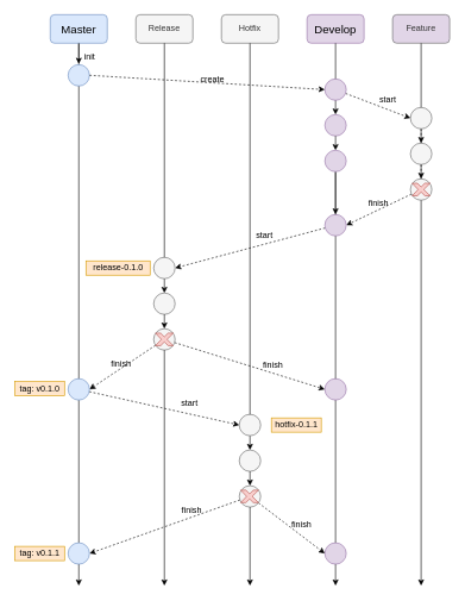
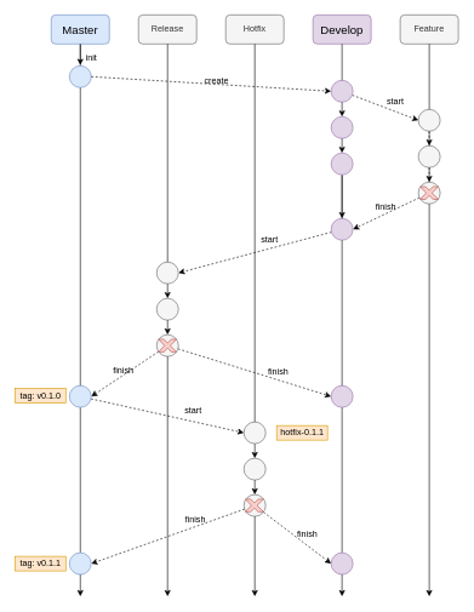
  <mxCell id="0" />
  <mxCell id="1" parent="0" />
  <mxCell id="2" value="" style="endArrow=none;html=1;startArrow=classic;startFill=1;entryX=0.5;entryY=1;entryDx=0;entryDy=0;" edge="1" parent="1" target="63"><mxGeometry width="50" height="50" relative="1" as="geometry"><mxPoint x="470" y="820" as="sourcePoint" /><mxPoint x="470" y="190" as="targetPoint" /></mxGeometry></mxCell>
  <mxCell id="3" style="edgeStyle=none;rounded=0;orthogonalLoop=1;jettySize=auto;html=1;entryX=0;entryY=0.95;entryDx=0;entryDy=0;entryPerimeter=0;dashed=0;startArrow=none;startFill=0;" parent="1" source="4" target="14" edge="1"><mxGeometry relative="1" as="geometry" /></mxCell>
  <mxCell id="4" value="Master" style="rounded=1;whiteSpace=wrap;html=1;fillColor=#dae8fc;strokeColor=#6c8ebf;fontSize=16;" parent="1" vertex="1"><mxGeometry x="70" y="20" width="80" height="40" as="geometry" /></mxCell>
  <mxCell id="5" value="" style="endArrow=none;html=1;startArrow=classic;startFill=1;" parent="1" edge="1"><mxGeometry width="50" height="50" relative="1" as="geometry"><mxPoint x="110" y="820" as="sourcePoint" /><mxPoint x="110" y="60" as="targetPoint" /></mxGeometry></mxCell>
  <mxCell id="6" value="Release" style="rounded=1;whiteSpace=wrap;html=1;fillColor=#f5f5f5;strokeColor=#666666;fontColor=#333333;fontSize=12;" parent="1" vertex="1"><mxGeometry x="190" y="20" width="80" height="40" as="geometry" /></mxCell>
  <mxCell id="7" value="" style="endArrow=none;html=1;startArrow=classic;startFill=1;" parent="1" source="32" edge="1"><mxGeometry width="50" height="50" relative="1" as="geometry"><mxPoint x="230" y="740" as="sourcePoint" /><mxPoint x="230" y="60" as="targetPoint" /></mxGeometry></mxCell>
  <mxCell id="8" value="Hotfix" style="rounded=1;whiteSpace=wrap;html=1;fillColor=#f5f5f5;strokeColor=#666666;fontColor=#333333;fontSize=12;" parent="1" vertex="1"><mxGeometry x="310" y="20" width="80" height="40" as="geometry" /></mxCell>
  <mxCell id="9" value="" style="endArrow=none;html=1;startArrow=classic;startFill=1;" parent="1" source="47" edge="1"><mxGeometry width="50" height="50" relative="1" as="geometry"><mxPoint x="350" y="740" as="sourcePoint" /><mxPoint x="350" y="60" as="targetPoint" /></mxGeometry></mxCell>
  <mxCell id="10" value="Develop" style="rounded=1;whiteSpace=wrap;html=1;fillColor=#e1d5e7;strokeColor=#9673a6;fontSize=16;" parent="1" vertex="1"><mxGeometry x="430" y="20" width="80" height="40" as="geometry" /></mxCell>
- <mxCell id="11" value="Feature" style="rounded=1;whiteSpace=wrap;html=1;fillColor=#e1d5e7;strokeColor=#666666;fontColor=#333333;fontSize=12;" parent="1" vertex="1"><mxGeometry x="550" y="20" width="80" height="40" as="geometry" /></mxCell>
+ <mxCell id="11" value="Feature" style="rounded=1;whiteSpace=wrap;html=1;fillColor=#f5f5f5;strokeColor=#666666;fontColor=#333333;fontSize=12;" parent="1" vertex="1"><mxGeometry x="550" y="20" width="80" height="40" as="geometry" /></mxCell>
  <mxCell id="12" value="" style="endArrow=none;html=1;startArrow=classic;startFill=1;" parent="1" edge="1"><mxGeometry width="50" height="50" relative="1" as="geometry"><mxPoint x="590" y="820" as="sourcePoint" /><mxPoint x="590" y="60" as="targetPoint" /></mxGeometry></mxCell>
  <mxCell id="13" value="" style="ellipse;whiteSpace=wrap;html=1;fillColor=#dae8fc;strokeColor=#6c8ebf;" parent="1" vertex="1"><mxGeometry x="95" y="90" width="30" height="30" as="geometry" /></mxCell>
  <mxCell id="14" value="init" style="text;html=1;align=center;verticalAlign=middle;resizable=0;points=[];;autosize=1;" parent="1" vertex="1"><mxGeometry x="110" y="70" width="30" height="20" as="geometry" /></mxCell>
  <mxCell id="15" value="" style="endArrow=classic;html=1;entryX=0;entryY=0.5;entryDx=0;entryDy=0;dashed=1;" parent="1" target="21" edge="1"><mxGeometry width="50" height="50" relative="1" as="geometry"><mxPoint x="125" y="105" as="sourcePoint" /><mxPoint x="175" y="55" as="targetPoint" /></mxGeometry></mxCell>
  <mxCell id="16" value="" style="endArrow=none;html=1;startArrow=classic;startFill=1;entryX=0.5;entryY=1;entryDx=0;entryDy=0;" parent="1" target="10" edge="1" source="60"><mxGeometry width="50" height="50" relative="1" as="geometry"><mxPoint x="470" y="820" as="sourcePoint" /><mxPoint x="470" y="60" as="targetPoint" /></mxGeometry></mxCell>
  <mxCell id="17" value="create" style="text;html=1;align=center;verticalAlign=middle;resizable=0;points=[];;autosize=1;" parent="1" vertex="1"><mxGeometry x="272" y="101" width="50" height="20" as="geometry" /></mxCell>
  <mxCell id="18" style="edgeStyle=none;rounded=0;orthogonalLoop=1;jettySize=auto;html=1;dashed=1;startArrow=none;startFill=0;" parent="1" source="19" target="24" edge="1"><mxGeometry relative="1" as="geometry" /></mxCell>
  <mxCell id="19" value="" style="ellipse;whiteSpace=wrap;html=1;fillColor=#f5f5f5;strokeColor=#666666;fontColor=#333333;" parent="1" vertex="1"><mxGeometry x="575" y="150" width="30" height="30" as="geometry" /></mxCell>
  <mxCell id="20" style="rounded=0;orthogonalLoop=1;jettySize=auto;html=1;entryX=0;entryY=0.5;entryDx=0;entryDy=0;dashed=1;startArrow=none;startFill=0;" parent="1" source="21" target="19" edge="1"><mxGeometry relative="1" as="geometry" /></mxCell>
  <mxCell id="21" value="" style="ellipse;whiteSpace=wrap;html=1;fillColor=#e1d5e7;strokeColor=#9673a6;" parent="1" vertex="1"><mxGeometry x="455" y="110" width="30" height="30" as="geometry" /></mxCell>
  <mxCell id="22" value="start" style="text;html=1;align=center;verticalAlign=middle;resizable=0;points=[];;autosize=1;" parent="1" vertex="1"><mxGeometry x="523" y="129" width="40" height="20" as="geometry" /></mxCell>
  <mxCell id="23" style="edgeStyle=none;rounded=0;orthogonalLoop=1;jettySize=auto;html=1;dashed=1;startArrow=none;startFill=0;" parent="1" source="24" target="26" edge="1"><mxGeometry relative="1" as="geometry" /></mxCell>
  <mxCell id="24" value="" style="ellipse;whiteSpace=wrap;html=1;fillColor=#f5f5f5;strokeColor=#666666;fontColor=#333333;" parent="1" vertex="1"><mxGeometry x="575" y="200" width="30" height="30" as="geometry" /></mxCell>
  <mxCell id="25" style="edgeStyle=none;rounded=0;orthogonalLoop=1;jettySize=auto;html=1;entryX=1;entryY=0.5;entryDx=0;entryDy=0;dashed=1;startArrow=none;startFill=0;" parent="1" source="26" target="64" edge="1"><mxGeometry relative="1" as="geometry" /></mxCell>
  <mxCell id="26" value="" style="ellipse;whiteSpace=wrap;html=1;fillColor=#f5f5f5;strokeColor=#666666;fontColor=#333333;" parent="1" vertex="1"><mxGeometry x="575" y="250" width="30" height="30" as="geometry" /></mxCell>
  <mxCell id="27" style="edgeStyle=none;rounded=0;orthogonalLoop=1;jettySize=auto;html=1;entryX=1;entryY=0.5;entryDx=0;entryDy=0;dashed=1;startArrow=none;startFill=0;" parent="1" source="64" target="30" edge="1"><mxGeometry relative="1" as="geometry" /></mxCell>
  <mxCell id="28" value="" style="verticalLabelPosition=bottom;verticalAlign=top;html=1;shape=mxgraph.basic.x;fillColor=#f8cecc;strokeColor=#b85450;" parent="1" vertex="1"><mxGeometry x="577.5" y="256.25" width="25" height="17.5" as="geometry" /></mxCell>
  <mxCell id="29" value="finish" style="text;html=1;align=center;verticalAlign=middle;resizable=0;points=[];;autosize=1;" parent="1" vertex="1"><mxGeometry x="510" y="273.75" width="40" height="20" as="geometry" /></mxCell>
  <mxCell id="30" value="" style="ellipse;whiteSpace=wrap;html=1;fillColor=#f5f5f5;strokeColor=#666666;fontColor=#333333;" parent="1" vertex="1"><mxGeometry x="215" y="360" width="30" height="30" as="geometry" /></mxCell>
  <mxCell id="31" value="start" style="text;html=1;align=center;verticalAlign=middle;resizable=0;points=[];;autosize=1;" parent="1" vertex="1"><mxGeometry x="350" y="320" width="40" height="20" as="geometry" /></mxCell>
  <mxCell id="32" value="" style="ellipse;whiteSpace=wrap;html=1;fillColor=#f5f5f5;strokeColor=#666666;fontColor=#333333;" parent="1" vertex="1"><mxGeometry x="215" y="410" width="30" height="30" as="geometry" /></mxCell>
  <mxCell id="33" value="" style="endArrow=none;html=1;startArrow=classic;startFill=1;" parent="1" source="36" target="32" edge="1"><mxGeometry width="50" height="50" relative="1" as="geometry"><mxPoint x="230" y="740" as="sourcePoint" /><mxPoint x="230" y="60" as="targetPoint" /></mxGeometry></mxCell>
  <mxCell id="34" style="edgeStyle=none;rounded=0;orthogonalLoop=1;jettySize=auto;html=1;entryX=1;entryY=0.5;entryDx=0;entryDy=0;dashed=1;startArrow=none;startFill=0;" parent="1" source="36" target="40" edge="1"><mxGeometry relative="1" as="geometry" /></mxCell>
  <mxCell id="35" style="edgeStyle=none;rounded=0;orthogonalLoop=1;jettySize=auto;html=1;entryX=0;entryY=0.5;entryDx=0;entryDy=0;dashed=1;startArrow=none;startFill=0;" parent="1" source="36" target="41" edge="1"><mxGeometry relative="1" as="geometry" /></mxCell>
  <mxCell id="36" value="" style="ellipse;whiteSpace=wrap;html=1;fillColor=#f5f5f5;strokeColor=#666666;fontColor=#333333;" parent="1" vertex="1"><mxGeometry x="215" y="460" width="30" height="30" as="geometry" /></mxCell>
  <mxCell id="37" value="" style="endArrow=none;html=1;startArrow=classic;startFill=1;" parent="1" target="36" edge="1"><mxGeometry width="50" height="50" relative="1" as="geometry"><mxPoint x="230" y="820" as="sourcePoint" /><mxPoint x="230" y="440" as="targetPoint" /></mxGeometry></mxCell>
- <mxCell id="38" value="release-0.1.0" style="text;html=1;align=center;verticalAlign=middle;resizable=0;points=[];;autosize=1;fillColor=#ffe6cc;strokeColor=#d79b00;" parent="1" vertex="1"><mxGeometry x="120" y="365" width="90" height="20" as="geometry" /></mxCell>
  <mxCell id="39" style="edgeStyle=none;rounded=0;orthogonalLoop=1;jettySize=auto;html=1;entryX=0;entryY=0.5;entryDx=0;entryDy=0;dashed=1;startArrow=none;startFill=0;" parent="1" source="40" target="45" edge="1"><mxGeometry relative="1" as="geometry" /></mxCell>
  <mxCell id="40" value="" style="ellipse;whiteSpace=wrap;html=1;fillColor=#dae8fc;strokeColor=#6c8ebf;" parent="1" vertex="1"><mxGeometry x="95" y="530" width="30" height="30" as="geometry" /></mxCell>
  <mxCell id="41" value="" style="ellipse;whiteSpace=wrap;html=1;fillColor=#e1d5e7;strokeColor=#9673a6;" parent="1" vertex="1"><mxGeometry x="455" y="530" width="30" height="30" as="geometry" /></mxCell>
  <mxCell id="42" value="finish" style="text;html=1;align=center;verticalAlign=middle;resizable=0;points=[];;autosize=1;" parent="1" vertex="1"><mxGeometry x="149" y="499" width="40" height="20" as="geometry" /></mxCell>
  <mxCell id="43" value="finish" style="text;html=1;align=center;verticalAlign=middle;resizable=0;points=[];;autosize=1;" parent="1" vertex="1"><mxGeometry x="362" y="501" width="40" height="20" as="geometry" /></mxCell>
  <mxCell id="44" value="" style="verticalLabelPosition=bottom;verticalAlign=top;html=1;shape=mxgraph.basic.x;fillColor=#f8cecc;strokeColor=#b85450;" parent="1" vertex="1"><mxGeometry x="217.5" y="466.25" width="25" height="17.5" as="geometry" /></mxCell>
  <mxCell id="45" value="" style="ellipse;whiteSpace=wrap;html=1;fillColor=#f5f5f5;strokeColor=#666666;fontColor=#333333;" parent="1" vertex="1"><mxGeometry x="335" y="580" width="30" height="30" as="geometry" /></mxCell>
  <mxCell id="46" value="start" style="text;html=1;align=center;verticalAlign=middle;resizable=0;points=[];;autosize=1;" parent="1" vertex="1"><mxGeometry x="245" y="554" width="40" height="20" as="geometry" /></mxCell>
  <mxCell id="47" value="" style="ellipse;whiteSpace=wrap;html=1;fillColor=#f5f5f5;strokeColor=#666666;fontColor=#333333;" parent="1" vertex="1"><mxGeometry x="335" y="630" width="30" height="30" as="geometry" /></mxCell>
  <mxCell id="48" value="" style="endArrow=none;html=1;startArrow=classic;startFill=1;" parent="1" source="51" target="47" edge="1"><mxGeometry width="50" height="50" relative="1" as="geometry"><mxPoint x="350" y="740" as="sourcePoint" /><mxPoint x="350" y="60" as="targetPoint" /></mxGeometry></mxCell>
  <mxCell id="49" style="edgeStyle=none;rounded=0;orthogonalLoop=1;jettySize=auto;html=1;entryX=1;entryY=0.5;entryDx=0;entryDy=0;dashed=1;startArrow=none;startFill=0;" parent="1" source="51" target="55" edge="1"><mxGeometry relative="1" as="geometry" /></mxCell>
  <mxCell id="50" style="edgeStyle=none;rounded=0;orthogonalLoop=1;jettySize=auto;html=1;entryX=0;entryY=0.5;entryDx=0;entryDy=0;dashed=1;startArrow=none;startFill=0;" parent="1" source="51" target="54" edge="1"><mxGeometry relative="1" as="geometry" /></mxCell>
  <mxCell id="51" value="" style="ellipse;whiteSpace=wrap;html=1;fillColor=#f5f5f5;strokeColor=#666666;fontColor=#333333;" parent="1" vertex="1"><mxGeometry x="335" y="680" width="30" height="30" as="geometry" /></mxCell>
  <mxCell id="52" value="" style="endArrow=none;html=1;startArrow=classic;startFill=1;" parent="1" target="51" edge="1"><mxGeometry width="50" height="50" relative="1" as="geometry"><mxPoint x="350" y="820" as="sourcePoint" /><mxPoint x="350" y="660" as="targetPoint" /></mxGeometry></mxCell>
  <mxCell id="53" value="tag: v0.1.0" style="text;html=1;align=center;verticalAlign=middle;resizable=0;points=[];;autosize=1;fillColor=#ffe6cc;strokeColor=#d79b00;" parent="1" vertex="1"><mxGeometry x="20" y="534" width="70" height="20" as="geometry" /></mxCell>
  <mxCell id="54" value="" style="ellipse;whiteSpace=wrap;html=1;fillColor=#e1d5e7;strokeColor=#9673a6;" parent="1" vertex="1"><mxGeometry x="455" y="760" width="30" height="30" as="geometry" /></mxCell>
  <mxCell id="55" value="" style="ellipse;whiteSpace=wrap;html=1;fillColor=#dae8fc;strokeColor=#6c8ebf;" parent="1" vertex="1"><mxGeometry x="95" y="760" width="30" height="30" as="geometry" /></mxCell>
  <mxCell id="56" value="finish" style="text;html=1;align=center;verticalAlign=middle;resizable=0;points=[];;autosize=1;" parent="1" vertex="1"><mxGeometry x="248" y="704" width="40" height="20" as="geometry" /></mxCell>
  <mxCell id="57" value="finish" style="text;html=1;align=center;verticalAlign=middle;resizable=0;points=[];;autosize=1;" parent="1" vertex="1"><mxGeometry x="402" y="724" width="40" height="20" as="geometry" /></mxCell>
  <mxCell id="58" value="" style="verticalLabelPosition=bottom;verticalAlign=top;html=1;shape=mxgraph.basic.x;fillColor=#f8cecc;strokeColor=#b85450;" parent="1" vertex="1"><mxGeometry x="337" y="686.25" width="25" height="17.5" as="geometry" /></mxCell>
  <mxCell id="59" value="tag: v0.1.1" style="text;html=1;align=center;verticalAlign=middle;resizable=0;points=[];;autosize=1;fillColor=#ffe6cc;strokeColor=#d79b00;" parent="1" vertex="1"><mxGeometry x="20" y="765" width="70" height="20" as="geometry" /></mxCell>
  <mxCell id="60" value="" style="ellipse;whiteSpace=wrap;html=1;fillColor=#e1d5e7;strokeColor=#9673a6;" vertex="1" parent="1"><mxGeometry x="455" y="160" width="30" height="30" as="geometry" /></mxCell>
  <mxCell id="61" value="" style="endArrow=none;html=1;startArrow=classic;startFill=1;entryX=0.5;entryY=1;entryDx=0;entryDy=0;" edge="1" parent="1" source="63" target="60"><mxGeometry width="50" height="50" relative="1" as="geometry"><mxPoint x="470" y="820" as="sourcePoint" /><mxPoint x="470" y="60" as="targetPoint" /></mxGeometry></mxCell>
  <mxCell id="62" style="edgeStyle=orthogonalEdgeStyle;rounded=0;orthogonalLoop=1;jettySize=auto;html=1;" edge="1" parent="1" source="63" target="64"><mxGeometry relative="1" as="geometry" /></mxCell>
  <mxCell id="63" value="" style="ellipse;whiteSpace=wrap;html=1;fillColor=#e1d5e7;strokeColor=#9673a6;" vertex="1" parent="1"><mxGeometry x="455" y="210" width="30" height="30" as="geometry" /></mxCell>
  <mxCell id="64" value="" style="ellipse;whiteSpace=wrap;html=1;fillColor=#e1d5e7;strokeColor=#9673a6;" parent="1" vertex="1"><mxGeometry x="455" y="300" width="30" height="30" as="geometry" /></mxCell>
  <mxCell id="65" value="hotfix-0.1.1" style="text;html=1;align=center;verticalAlign=middle;resizable=0;points=[];;autosize=1;fillColor=#ffe6cc;strokeColor=#d79b00;" vertex="1" parent="1"><mxGeometry x="380" y="585" width="70" height="20" as="geometry" /></mxCell>
